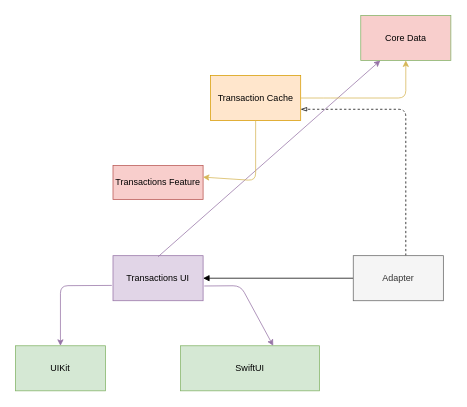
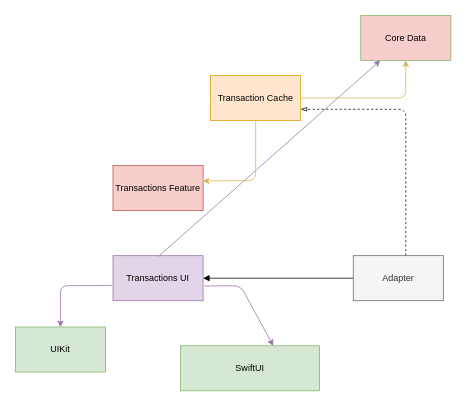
  <mxCell id="0" />
  <mxCell id="1" parent="0" />
- <mxCell id="2" value="UIKit" style="rounded=0;whiteSpace=wrap;html=1;strokeColor=#82b366;fillColor=#d5e8d4;" vertex="1" parent="1"><mxGeometry x="20" y="460" width="120" height="60" as="geometry" /></mxCell>
+ <mxCell id="2" value="UIKit" style="rounded=0;whiteSpace=wrap;html=1;strokeColor=#82b366;fillColor=#d5e8d4;" vertex="1" parent="1"><mxGeometry x="20" y="435" width="120" height="60" as="geometry" /></mxCell>
  <mxCell id="3" value="Transactions UI" style="rounded=0;whiteSpace=wrap;html=1;strokeColor=#9673a6;fillColor=#e1d5e7;" vertex="1" parent="1"><mxGeometry x="150" y="340" width="120" height="60" as="geometry" /></mxCell>
- <mxCell id="4" value="Transactions Feature" style="rounded=0;whiteSpace=wrap;html=1;strokeColor=#b85450;fillColor=#f8cecc;" vertex="1" parent="1"><mxGeometry x="150" y="220" width="120" height="45" as="geometry" /></mxCell>
+ <mxCell id="4" value="Transactions Feature" style="rounded=0;whiteSpace=wrap;html=1;strokeColor=#b85450;fillColor=#f8cecc;" vertex="1" parent="1"><mxGeometry x="150" y="220" width="120" height="60" as="geometry" /></mxCell>
  <mxCell id="5" value="Transaction Cache" style="rounded=0;whiteSpace=wrap;html=1;strokeColor=#d79b00;fillColor=#ffe6cc;" vertex="1" parent="1"><mxGeometry x="280" y="100" width="120" height="60" as="geometry" /></mxCell>
  <mxCell id="6" value="" style="endArrow=classic;html=1;fillColor=#e1d5e7;strokeColor=#9673a6;exitX=0.5;exitY=0.024;exitDx=0;exitDy=0;exitPerimeter=0;" edge="1" parent="1" source="3" target="9"><mxGeometry width="50" height="50" relative="1" as="geometry"><mxPoint x="200" y="340" as="sourcePoint" /><mxPoint x="250" y="290" as="targetPoint" /></mxGeometry></mxCell>
  <mxCell id="7" value="" style="endArrow=classic;html=1;fillColor=#e1d5e7;strokeColor=#9673a6;exitX=-0.013;exitY=0.66;exitDx=0;exitDy=0;entryX=0.5;entryY=0;entryDx=0;entryDy=0;exitPerimeter=0;" edge="1" parent="1" source="3" target="2"><mxGeometry width="50" height="50" relative="1" as="geometry"><mxPoint x="210.36" y="461.38" as="sourcePoint" /><mxPoint x="260" y="440" as="targetPoint" /><Array as="points"><mxPoint x="80" y="380" /></Array></mxGeometry></mxCell>
  <mxCell id="8" value="" style="endArrow=classic;html=1;fillColor=#fff2cc;strokeColor=#d6b656;exitX=0.5;exitY=1;exitDx=0;exitDy=0;entryX=0.998;entryY=0.341;entryDx=0;entryDy=0;entryPerimeter=0;" edge="1" parent="1" source="5" target="4"><mxGeometry width="50" height="50" relative="1" as="geometry"><mxPoint x="400" y="370" as="sourcePoint" /><mxPoint x="450" y="320" as="targetPoint" /><Array as="points"><mxPoint x="340" y="240" /></Array></mxGeometry></mxCell>
  <mxCell id="9" value="Core Data" style="rounded=0;whiteSpace=wrap;html=1;strokeColor=#82b366;fillColor=#f8cecc;" vertex="1" parent="1"><mxGeometry x="480" y="20" width="120" height="60" as="geometry" /></mxCell>
  <mxCell id="10" value="" style="endArrow=classic;html=1;fillColor=#fff2cc;strokeColor=#d6b656;entryX=0.5;entryY=1;entryDx=0;entryDy=0;" edge="1" parent="1" target="9"><mxGeometry width="50" height="50" relative="1" as="geometry"><mxPoint x="400" y="130" as="sourcePoint" /><mxPoint x="450" y="80" as="targetPoint" /><Array as="points"><mxPoint x="440" y="130" /><mxPoint x="540" y="130" /></Array></mxGeometry></mxCell>
  <mxCell id="11" value="SwiftUI" style="rounded=0;whiteSpace=wrap;html=1;strokeColor=#82b366;fillColor=#d5e8d4;" vertex="1" parent="1"><mxGeometry x="240" y="460" width="185" height="60" as="geometry" /></mxCell>
  <mxCell id="12" value="" style="endArrow=classic;html=1;fillColor=#e1d5e7;strokeColor=#9673a6;exitX=1.013;exitY=0.673;exitDx=0;exitDy=0;exitPerimeter=0;entryX=0.667;entryY=0;entryDx=0;entryDy=0;entryPerimeter=0;" edge="1" parent="1" source="3" target="11"><mxGeometry width="50" height="50" relative="1" as="geometry"><mxPoint x="374.22" y="360" as="sourcePoint" /><mxPoint x="305.78" y="440.4" as="targetPoint" /><Array as="points"><mxPoint x="320" y="380" /></Array></mxGeometry></mxCell>
  <mxCell id="13" style="edgeStyle=orthogonalEdgeStyle;rounded=1;orthogonalLoop=1;jettySize=auto;html=1;entryX=1;entryY=0.75;entryDx=0;entryDy=0;endArrow=blockThin;endFill=0;dashed=1;" edge="1" parent="1" source="15" target="5"><mxGeometry relative="1" as="geometry"><Array as="points"><mxPoint x="540" y="145" /></Array></mxGeometry></mxCell>
  <mxCell id="14" style="edgeStyle=orthogonalEdgeStyle;rounded=1;orthogonalLoop=1;jettySize=auto;html=1;endArrow=block;endFill=1;" edge="1" parent="1" source="15" target="3"><mxGeometry relative="1" as="geometry" /></mxCell>
  <mxCell id="15" value="Adapter" style="rounded=0;whiteSpace=wrap;html=1;fillColor=#f5f5f5;fontColor=#333333;strokeColor=#666666;" vertex="1" parent="1"><mxGeometry x="470" y="340" width="120" height="60" as="geometry" /></mxCell>
